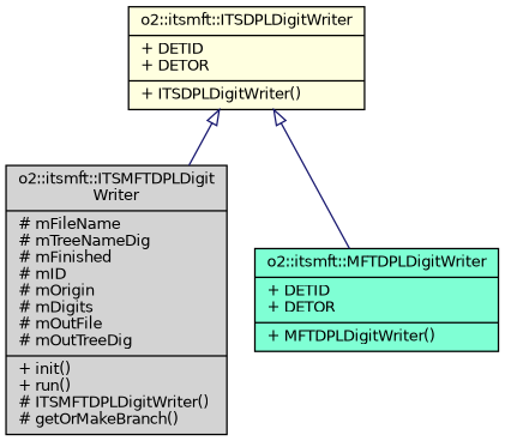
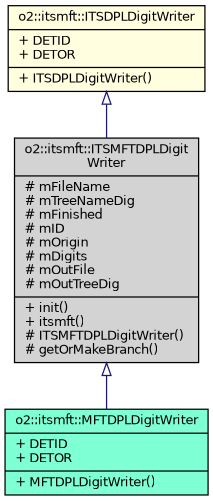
  digraph {
    node [color=black fontname=Helvetica fontsize=10 shape=record style=filled]
    edge [arrowtail=onormal color=midnightblue dir=back fontname=Helvetica fontsize=10 labelfontname=Helvetica labelfontsize=10 style=solid]
-   n1 [fillcolor=lightgrey fontcolor=black height=0.2 label="{o2::itsmft::ITSMFTDPLDigit\lWriter\n|# mFileName\l# mTreeNameDig\l# mFinished\l# mID\l# mOrigin\l# mDigits\l# mOutFile\l# mOutTreeDig\l|+ init()\l+ run()\l# ITSMFTDPLDigitWriter()\l# getOrMakeBranch()\l}" width=0.4]
+   n1 [fillcolor=lightgrey fontcolor=black height=0.2 label="{o2::itsmft::ITSMFTDPLDigit\lWriter\n|# mFileName\l# mTreeNameDig\l# mFinished\l# mID\l# mOrigin\l# mDigits\l# mOutFile\l# mOutTreeDig\l|+ init()\l+ itsmft()\l# ITSMFTDPLDigitWriter()\l# getOrMakeBranch()\l}" width=0.4]
    n2 [fillcolor=aquamarine height=0.2 label="{o2::itsmft::MFTDPLDigitWriter\n|+ DETID\l+ DETOR\l|+ MFTDPLDigitWriter()\l}" width=0.4]
    n3 [fillcolor=lightyellow height=0.2 label="{o2::itsmft::ITSDPLDigitWriter\n|+ DETID\l+ DETOR\l|+ ITSDPLDigitWriter()\l}" width=0.4]
-   n3 -> n2
+   n1 -> n2
    n3 -> n1
  }
